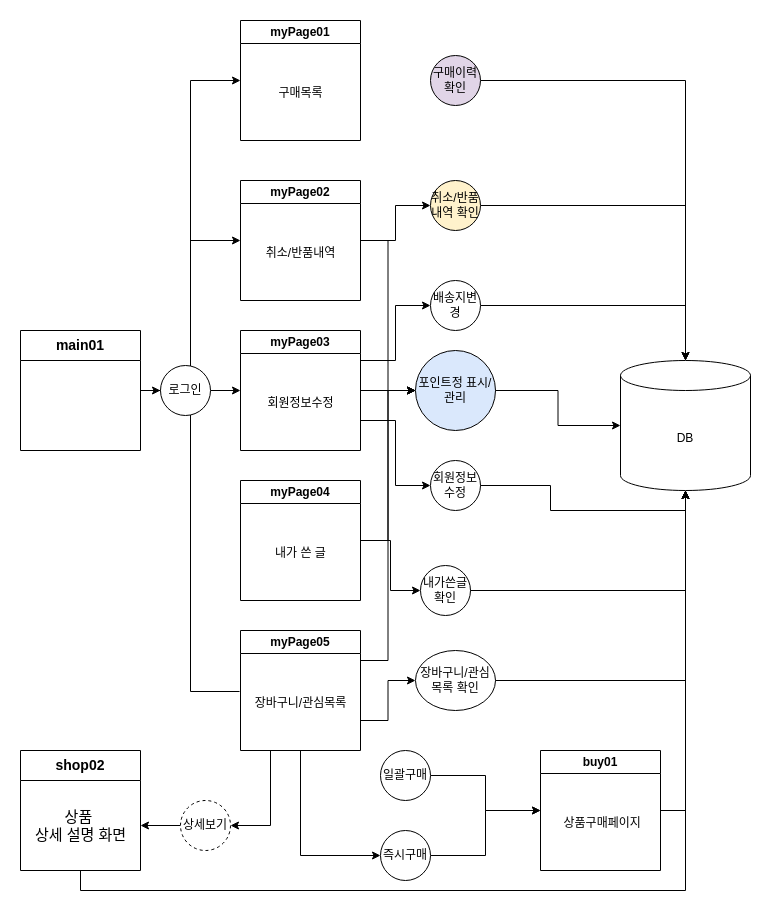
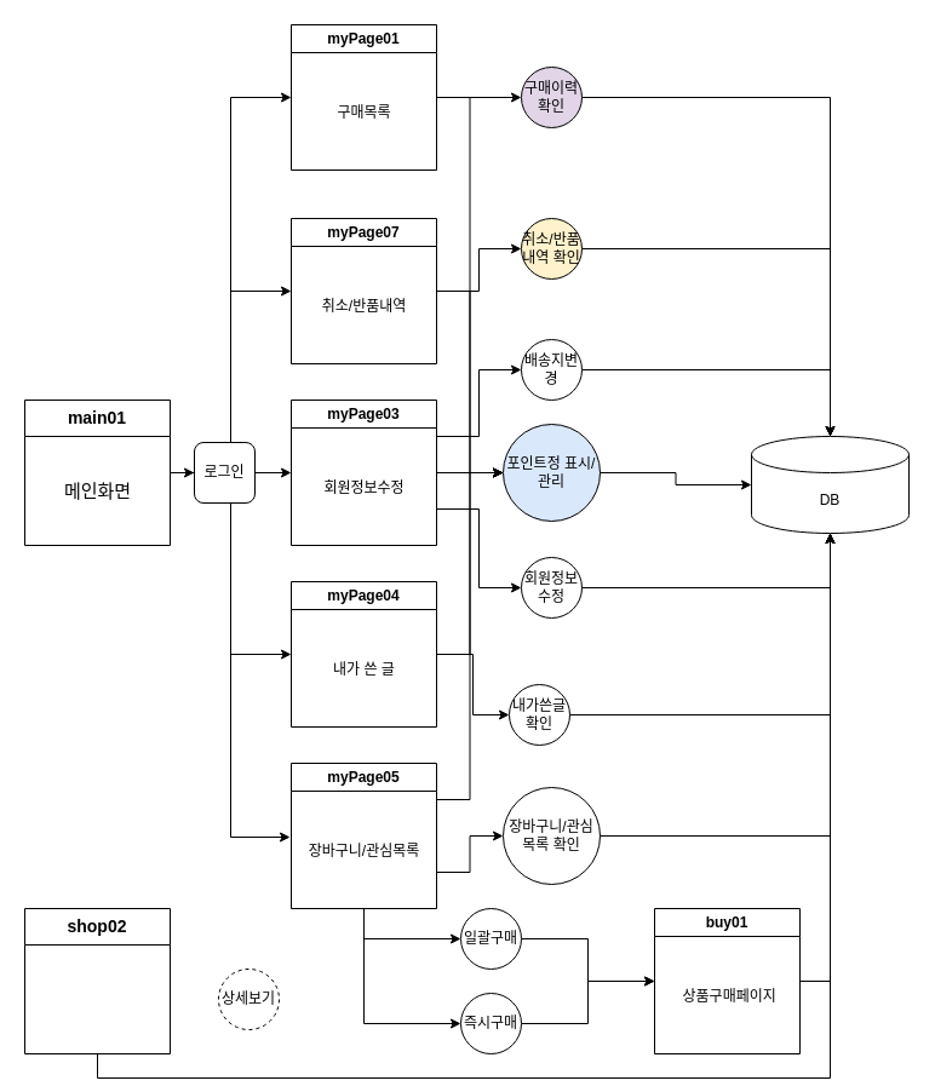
  <mxCell id="0" />
  <mxCell id="1" parent="0" />
  <mxCell id="2" style="edgeStyle=orthogonalEdgeStyle;rounded=0;orthogonalLoop=1;jettySize=auto;html=1;exitX=1;exitY=0.5;exitDx=0;exitDy=0;entryX=0;entryY=0.5;entryDx=0;entryDy=0;" edge="1" parent="1" source="34" target="19"><mxGeometry relative="1" as="geometry" /></mxCell>
  <mxCell id="3" style="edgeStyle=orthogonalEdgeStyle;rounded=0;orthogonalLoop=1;jettySize=auto;html=1;exitX=1;exitY=0.5;exitDx=0;exitDy=0;entryX=0;entryY=0.5;entryDx=0;entryDy=0;" edge="1" parent="1" source="6" target="10"><mxGeometry relative="1" as="geometry" /></mxCell>
  <mxCell id="4" style="edgeStyle=orthogonalEdgeStyle;rounded=0;orthogonalLoop=1;jettySize=auto;html=1;exitX=1;exitY=0.5;exitDx=0;exitDy=0;entryX=0;entryY=0.5;entryDx=0;entryDy=0;" edge="1" parent="1" source="6" target="14"><mxGeometry relative="1" as="geometry" /></mxCell>
+ <mxCell id="5" style="edgeStyle=orthogonalEdgeStyle;rounded=0;orthogonalLoop=1;jettySize=auto;html=1;exitX=1;exitY=0.5;exitDx=0;exitDy=0;entryX=0;entryY=0.5;entryDx=0;entryDy=0;" edge="1" parent="1" source="6" target="23"><mxGeometry relative="1" as="geometry" /></mxCell>
  <mxCell id="6" value="&lt;font style=&quot;font-size: 14px;&quot;&gt;main01&lt;/font&gt;" style="swimlane;whiteSpace=wrap;html=1;startSize=30;" vertex="1" parent="1"><mxGeometry x="20" y="330" width="120" height="120" as="geometry"><mxRectangle x="310" y="120" width="140" height="30" as="alternateBounds" /></mxGeometry></mxCell>
+ <mxCell id="7" value="&lt;font style=&quot;font-size: 15px;&quot;&gt;메인화&lt;/font&gt;&lt;font style=&quot;font-size: 15px;&quot;&gt;면&lt;/font&gt;" style="text;html=1;align=center;verticalAlign=middle;resizable=0;points=[];autosize=1;strokeColor=none;fillColor=none;" vertex="1" parent="6"><mxGeometry x="20" y="60" width="80" height="30" as="geometry" /></mxCell>
  <mxCell id="8" style="edgeStyle=orthogonalEdgeStyle;rounded=0;orthogonalLoop=1;jettySize=auto;html=1;exitX=1;exitY=0.5;exitDx=0;exitDy=0;entryX=0;entryY=0.5;entryDx=0;entryDy=0;" edge="1" parent="1" source="10" target="44"><mxGeometry relative="1" as="geometry" /></mxCell>
  <mxCell id="9" style="edgeStyle=orthogonalEdgeStyle;rounded=0;orthogonalLoop=1;jettySize=auto;html=1;exitX=1;exitY=0.5;exitDx=0;exitDy=0;entryX=0;entryY=0.5;entryDx=0;entryDy=0;" edge="1" parent="1" source="10" target="43"><mxGeometry relative="1" as="geometry" /></mxCell>
- <mxCell id="10" value="myPage02" style="swimlane;whiteSpace=wrap;html=1;" vertex="1" parent="1"><mxGeometry x="240" y="180" width="120" height="120" as="geometry" /></mxCell>
+ <mxCell id="10" value="myPage07" style="swimlane;whiteSpace=wrap;html=1;" vertex="1" parent="1"><mxGeometry x="240" y="180" width="120" height="120" as="geometry" /></mxCell>
  <mxCell id="11" value="취소/반품내역" style="text;html=1;align=center;verticalAlign=middle;resizable=0;points=[];autosize=1;strokeColor=none;fillColor=none;rotation=0;" vertex="1" parent="10"><mxGeometry x="10" y="58" width="100" height="30" as="geometry" /></mxCell>
+ <mxCell id="12" style="edgeStyle=orthogonalEdgeStyle;rounded=0;orthogonalLoop=1;jettySize=auto;html=1;exitX=1;exitY=0.5;exitDx=0;exitDy=0;entryX=0;entryY=0.5;entryDx=0;entryDy=0;" edge="1" parent="1" source="14" target="44"><mxGeometry relative="1" as="geometry" /></mxCell>
+ <mxCell id="13" style="edgeStyle=orthogonalEdgeStyle;rounded=0;orthogonalLoop=1;jettySize=auto;html=1;exitX=1;exitY=0.5;exitDx=0;exitDy=0;entryX=0;entryY=0.5;entryDx=0;entryDy=0;" edge="1" parent="1" source="14" target="40"><mxGeometry relative="1" as="geometry" /></mxCell>
  <mxCell id="14" value="myPage01" style="swimlane;whiteSpace=wrap;html=1;" vertex="1" parent="1"><mxGeometry x="240" y="20" width="120" height="120" as="geometry" /></mxCell>
  <mxCell id="15" value="구매목록" style="text;html=1;align=center;verticalAlign=middle;resizable=0;points=[];autosize=1;strokeColor=none;fillColor=none;rotation=0;" vertex="1" parent="14"><mxGeometry x="25" y="58" width="70" height="30" as="geometry" /></mxCell>
  <mxCell id="16" style="edgeStyle=orthogonalEdgeStyle;rounded=0;orthogonalLoop=1;jettySize=auto;html=1;exitX=1;exitY=0.5;exitDx=0;exitDy=0;entryX=0;entryY=0.5;entryDx=0;entryDy=0;" edge="1" parent="1" source="19" target="44"><mxGeometry relative="1" as="geometry" /></mxCell>
  <mxCell id="17" style="edgeStyle=orthogonalEdgeStyle;rounded=0;orthogonalLoop=1;jettySize=auto;html=1;exitX=1;exitY=0.25;exitDx=0;exitDy=0;entryX=0;entryY=0.5;entryDx=0;entryDy=0;" edge="1" parent="1" source="19" target="36"><mxGeometry relative="1" as="geometry" /></mxCell>
  <mxCell id="18" style="edgeStyle=orthogonalEdgeStyle;rounded=0;orthogonalLoop=1;jettySize=auto;html=1;exitX=1;exitY=0.75;exitDx=0;exitDy=0;entryX=0;entryY=0.5;entryDx=0;entryDy=0;" edge="1" parent="1" source="19" target="37"><mxGeometry relative="1" as="geometry" /></mxCell>
  <mxCell id="19" value="myPage03" style="swimlane;whiteSpace=wrap;html=1;" vertex="1" parent="1"><mxGeometry x="240" y="330" width="120" height="120" as="geometry" /></mxCell>
  <mxCell id="20" value="회원정보수정" style="text;html=1;align=center;verticalAlign=middle;resizable=0;points=[];autosize=1;strokeColor=none;fillColor=none;rotation=0;" vertex="1" parent="19"><mxGeometry x="10" y="58" width="100" height="30" as="geometry" /></mxCell>
  <mxCell id="21" style="edgeStyle=orthogonalEdgeStyle;rounded=0;orthogonalLoop=1;jettySize=auto;html=1;exitX=1;exitY=0.5;exitDx=0;exitDy=0;entryX=0;entryY=0.5;entryDx=0;entryDy=0;" edge="1" parent="1" source="23" target="44"><mxGeometry relative="1" as="geometry" /></mxCell>
  <mxCell id="22" style="edgeStyle=orthogonalEdgeStyle;rounded=0;orthogonalLoop=1;jettySize=auto;html=1;exitX=1;exitY=0.5;exitDx=0;exitDy=0;entryX=0;entryY=0.5;entryDx=0;entryDy=0;" edge="1" parent="1" source="23" target="38"><mxGeometry relative="1" as="geometry" /></mxCell>
  <mxCell id="23" value="myPage04" style="swimlane;whiteSpace=wrap;html=1;" vertex="1" parent="1"><mxGeometry x="240" y="480" width="120" height="120" as="geometry" /></mxCell>
  <mxCell id="24" value="내가 쓴 글" style="text;html=1;align=center;verticalAlign=middle;resizable=0;points=[];autosize=1;strokeColor=none;fillColor=none;rotation=0;" vertex="1" parent="23"><mxGeometry x="20" y="58" width="80" height="30" as="geometry" /></mxCell>
  <mxCell id="25" style="edgeStyle=orthogonalEdgeStyle;rounded=0;orthogonalLoop=1;jettySize=auto;html=1;exitX=1;exitY=0.25;exitDx=0;exitDy=0;entryX=0;entryY=0.5;entryDx=0;entryDy=0;" edge="1" parent="1" source="30" target="44"><mxGeometry relative="1" as="geometry" /></mxCell>
  <mxCell id="26" style="edgeStyle=orthogonalEdgeStyle;rounded=0;orthogonalLoop=1;jettySize=auto;html=1;exitX=1;exitY=0.75;exitDx=0;exitDy=0;entryX=0;entryY=0.5;entryDx=0;entryDy=0;" edge="1" parent="1" source="30" target="41"><mxGeometry relative="1" as="geometry" /></mxCell>
  <mxCell id="27" style="edgeStyle=orthogonalEdgeStyle;rounded=0;orthogonalLoop=1;jettySize=auto;html=1;exitX=0.5;exitY=1;exitDx=0;exitDy=0;entryX=0;entryY=0.5;entryDx=0;entryDy=0;" edge="1" parent="1" source="30" target="51"><mxGeometry relative="1" as="geometry" /></mxCell>
- <mxCell id="29" style="edgeStyle=orthogonalEdgeStyle;rounded=0;orthogonalLoop=1;jettySize=auto;html=1;exitX=0.25;exitY=1;exitDx=0;exitDy=0;entryX=1;entryY=0.5;entryDx=0;entryDy=0;" edge="1" parent="1" source="30" target="59"><mxGeometry relative="1" as="geometry" /></mxCell>
+ <mxCell id="28" style="edgeStyle=orthogonalEdgeStyle;rounded=0;orthogonalLoop=1;jettySize=auto;html=1;exitX=0.5;exitY=1;exitDx=0;exitDy=0;entryX=0;entryY=0.5;entryDx=0;entryDy=0;" edge="1" parent="1" source="30" target="53"><mxGeometry relative="1" as="geometry" /></mxCell>
  <mxCell id="30" value="myPage05" style="swimlane;whiteSpace=wrap;html=1;" vertex="1" parent="1"><mxGeometry x="240" y="630" width="120" height="120" as="geometry" /></mxCell>
  <mxCell id="31" value="장바구니/관심목록" style="text;html=1;align=center;verticalAlign=middle;resizable=0;points=[];autosize=1;strokeColor=none;fillColor=none;rotation=0;" vertex="1" parent="30"><mxGeometry y="58" width="120" height="30" as="geometry" /></mxCell>
- <mxCell id="32" style="edgeStyle=orthogonalEdgeStyle;rounded=0;orthogonalLoop=1;jettySize=auto;html=1;exitX=1;exitY=0.5;exitDx=0;exitDy=0;entryX=-0.008;entryY=0.1;entryDx=0;entryDy=0;entryPerimeter=0;endArrow=none;" edge="1" parent="1" source="6" target="31"><mxGeometry relative="1" as="geometry" /></mxCell>
+ <mxCell id="32" style="edgeStyle=orthogonalEdgeStyle;rounded=0;orthogonalLoop=1;jettySize=auto;html=1;exitX=1;exitY=0.5;exitDx=0;exitDy=0;entryX=-0.008;entryY=0.1;entryDx=0;entryDy=0;entryPerimeter=0;" edge="1" parent="1" source="6" target="31"><mxGeometry relative="1" as="geometry" /></mxCell>
  <mxCell id="33" value="" style="edgeStyle=orthogonalEdgeStyle;rounded=0;orthogonalLoop=1;jettySize=auto;html=1;exitX=1;exitY=0.5;exitDx=0;exitDy=0;entryX=0;entryY=0.5;entryDx=0;entryDy=0;" edge="1" parent="1" source="6" target="34"><mxGeometry relative="1" as="geometry"><mxPoint x="140" y="390" as="sourcePoint" /><mxPoint x="240" y="390" as="targetPoint" /></mxGeometry></mxCell>
- <mxCell id="34" value="로그인" style="ellipse;whiteSpace=wrap;html=1;aspect=fixed;" vertex="1" parent="1"><mxGeometry x="160" y="365" width="50" height="50" as="geometry" /></mxCell>
+ <mxCell id="34" value="로그인" style="whiteSpace=wrap;html=1;aspect=fixed;rounded=1;" vertex="1" parent="1"><mxGeometry x="160" y="365" width="50" height="50" as="geometry" /></mxCell>
  <mxCell id="35" style="edgeStyle=orthogonalEdgeStyle;rounded=0;orthogonalLoop=1;jettySize=auto;html=1;exitX=1;exitY=0.5;exitDx=0;exitDy=0;" edge="1" parent="1" source="36" target="45"><mxGeometry relative="1" as="geometry" /></mxCell>
  <mxCell id="36" value="배송지변경" style="ellipse;whiteSpace=wrap;html=1;aspect=fixed;" vertex="1" parent="1"><mxGeometry x="430" y="280" width="50" height="50" as="geometry" /></mxCell>
  <mxCell id="37" value="회원정보수정" style="ellipse;whiteSpace=wrap;html=1;aspect=fixed;" vertex="1" parent="1"><mxGeometry x="430" y="460" width="50" height="50" as="geometry" /></mxCell>
  <mxCell id="38" value="내가쓴글 확인" style="ellipse;whiteSpace=wrap;html=1;aspect=fixed;" vertex="1" parent="1"><mxGeometry x="420" y="565" width="50" height="50" as="geometry" /></mxCell>
  <mxCell id="39" style="edgeStyle=orthogonalEdgeStyle;rounded=0;orthogonalLoop=1;jettySize=auto;html=1;exitX=1;exitY=0.5;exitDx=0;exitDy=0;" edge="1" parent="1" source="40" target="45"><mxGeometry relative="1" as="geometry" /></mxCell>
  <mxCell id="40" value="구매이력확인" style="ellipse;whiteSpace=wrap;html=1;aspect=fixed;fillColor=#e1d5e7;" vertex="1" parent="1"><mxGeometry x="430" y="55" width="50" height="50" as="geometry" /></mxCell>
- <mxCell id="41" value="장바구니/관심목록 확인" style="ellipse;whiteSpace=wrap;html=1;aspect=fixed;" vertex="1" parent="1"><mxGeometry x="415" y="650" width="80" height="60" as="geometry" /></mxCell>
+ <mxCell id="41" value="장바구니/관심목록 확인" style="ellipse;whiteSpace=wrap;html=1;aspect=fixed;" vertex="1" parent="1"><mxGeometry x="415" y="650" width="80" height="80" as="geometry" /></mxCell>
  <mxCell id="42" style="edgeStyle=orthogonalEdgeStyle;rounded=0;orthogonalLoop=1;jettySize=auto;html=1;exitX=1;exitY=0.5;exitDx=0;exitDy=0;" edge="1" parent="1" source="43" target="45"><mxGeometry relative="1" as="geometry" /></mxCell>
  <mxCell id="43" value="취소/반품내역 확인" style="ellipse;whiteSpace=wrap;html=1;aspect=fixed;fillColor=#fff2cc;" vertex="1" parent="1"><mxGeometry x="430" y="180" width="50" height="50" as="geometry" /></mxCell>
  <mxCell id="44" value="포인트정 표시/관리" style="ellipse;whiteSpace=wrap;html=1;aspect=fixed;fillColor=#dae8fc;" vertex="1" parent="1"><mxGeometry x="415" y="350" width="80" height="80" as="geometry" /></mxCell>
- <mxCell id="45" value="DB" style="shape=cylinder3;whiteSpace=wrap;html=1;boundedLbl=1;backgroundOutline=1;size=15;" vertex="1" parent="1"><mxGeometry x="620" y="360" width="130" height="130" as="geometry" /></mxCell>
+ <mxCell id="45" value="DB" style="shape=cylinder3;whiteSpace=wrap;html=1;boundedLbl=1;backgroundOutline=1;size=15;" vertex="1" parent="1"><mxGeometry x="620" y="360" width="130" height="80" as="geometry" /></mxCell>
  <mxCell id="46" style="edgeStyle=orthogonalEdgeStyle;rounded=0;orthogonalLoop=1;jettySize=auto;html=1;exitX=1;exitY=0.5;exitDx=0;exitDy=0;entryX=0;entryY=0.5;entryDx=0;entryDy=0;entryPerimeter=0;" edge="1" parent="1" source="44" target="45"><mxGeometry relative="1" as="geometry" /></mxCell>
  <mxCell id="47" style="edgeStyle=orthogonalEdgeStyle;rounded=0;orthogonalLoop=1;jettySize=auto;html=1;exitX=1;exitY=0.5;exitDx=0;exitDy=0;entryX=0.5;entryY=1;entryDx=0;entryDy=0;entryPerimeter=0;" edge="1" parent="1" source="37" target="45"><mxGeometry relative="1" as="geometry" /></mxCell>
  <mxCell id="48" style="edgeStyle=orthogonalEdgeStyle;rounded=0;orthogonalLoop=1;jettySize=auto;html=1;exitX=1;exitY=0.5;exitDx=0;exitDy=0;entryX=0.5;entryY=1;entryDx=0;entryDy=0;entryPerimeter=0;" edge="1" parent="1" source="38" target="45"><mxGeometry relative="1" as="geometry" /></mxCell>
  <mxCell id="49" style="edgeStyle=orthogonalEdgeStyle;rounded=0;orthogonalLoop=1;jettySize=auto;html=1;exitX=1;exitY=0.5;exitDx=0;exitDy=0;entryX=0.5;entryY=1;entryDx=0;entryDy=0;entryPerimeter=0;" edge="1" parent="1" source="41" target="45"><mxGeometry relative="1" as="geometry" /></mxCell>
  <mxCell id="50" style="edgeStyle=orthogonalEdgeStyle;rounded=0;orthogonalLoop=1;jettySize=auto;html=1;exitX=1;exitY=0.5;exitDx=0;exitDy=0;entryX=0;entryY=0.5;entryDx=0;entryDy=0;" edge="1" parent="1" source="51" target="54"><mxGeometry relative="1" as="geometry" /></mxCell>
- <mxCell id="51" value="즉시구매" style="ellipse;whiteSpace=wrap;html=1;aspect=fixed;" vertex="1" parent="1"><mxGeometry x="380" y="830" width="50" height="50" as="geometry" /></mxCell>
+ <mxCell id="51" value="즉시구매" style="ellipse;whiteSpace=wrap;html=1;aspect=fixed;" vertex="1" parent="1"><mxGeometry x="380" y="820" width="50" height="50" as="geometry" /></mxCell>
  <mxCell id="52" style="edgeStyle=orthogonalEdgeStyle;rounded=0;orthogonalLoop=1;jettySize=auto;html=1;exitX=1;exitY=0.5;exitDx=0;exitDy=0;entryX=0;entryY=0.5;entryDx=0;entryDy=0;" edge="1" parent="1" source="53" target="54"><mxGeometry relative="1" as="geometry" /></mxCell>
  <mxCell id="53" value="일괄구매" style="ellipse;whiteSpace=wrap;html=1;aspect=fixed;" vertex="1" parent="1"><mxGeometry x="380" y="750" width="50" height="50" as="geometry" /></mxCell>
  <mxCell id="54" value="buy01" style="swimlane;whiteSpace=wrap;html=1;" vertex="1" parent="1"><mxGeometry x="540" y="750" width="120" height="120" as="geometry" /></mxCell>
  <mxCell id="55" value="&amp;nbsp;상품구매페이지" style="text;html=1;align=center;verticalAlign=middle;resizable=0;points=[];autosize=1;strokeColor=none;fillColor=none;rotation=0;" vertex="1" parent="54"><mxGeometry x="5" y="58" width="110" height="30" as="geometry" /></mxCell>
  <mxCell id="56" value="&lt;span style=&quot;font-size: 14px;&quot;&gt;shop02&lt;/span&gt;" style="swimlane;whiteSpace=wrap;html=1;startSize=30;" vertex="1" parent="1"><mxGeometry x="20" y="750" width="120" height="120" as="geometry"><mxRectangle x="310" y="120" width="140" height="30" as="alternateBounds" /></mxGeometry></mxCell>
- <mxCell id="57" value="&lt;span style=&quot;font-size: 15px;&quot;&gt;상품&amp;nbsp;&lt;/span&gt;&lt;div&gt;&lt;span style=&quot;font-size: 15px;&quot;&gt;상세 설명 화면&lt;/span&gt;&lt;/div&gt;" style="text;html=1;align=center;verticalAlign=middle;resizable=0;points=[];autosize=1;strokeColor=none;fillColor=none;" vertex="1" parent="56"><mxGeometry y="50" width="120" height="50" as="geometry" /></mxCell>
- <mxCell id="58" style="edgeStyle=orthogonalEdgeStyle;rounded=0;orthogonalLoop=1;jettySize=auto;html=1;exitX=0;exitY=0.5;exitDx=0;exitDy=0;" edge="1" parent="1" source="59" target="57"><mxGeometry relative="1" as="geometry" /></mxCell>
  <mxCell id="59" value="상세보기" style="ellipse;whiteSpace=wrap;html=1;aspect=fixed;dashed=1;" vertex="1" parent="1"><mxGeometry x="180" y="800" width="50" height="50" as="geometry" /></mxCell>
  <mxCell id="60" style="edgeStyle=orthogonalEdgeStyle;rounded=0;orthogonalLoop=1;jettySize=auto;html=1;exitX=1;exitY=0.5;exitDx=0;exitDy=0;entryX=0.5;entryY=1;entryDx=0;entryDy=0;entryPerimeter=0;" edge="1" parent="1" source="54" target="45"><mxGeometry relative="1" as="geometry" /></mxCell>
  <mxCell id="61" style="edgeStyle=orthogonalEdgeStyle;rounded=0;orthogonalLoop=1;jettySize=auto;html=1;exitX=0.5;exitY=1;exitDx=0;exitDy=0;entryX=0.5;entryY=1;entryDx=0;entryDy=0;entryPerimeter=0;" edge="1" parent="1" source="56" target="45"><mxGeometry relative="1" as="geometry" /></mxCell>
